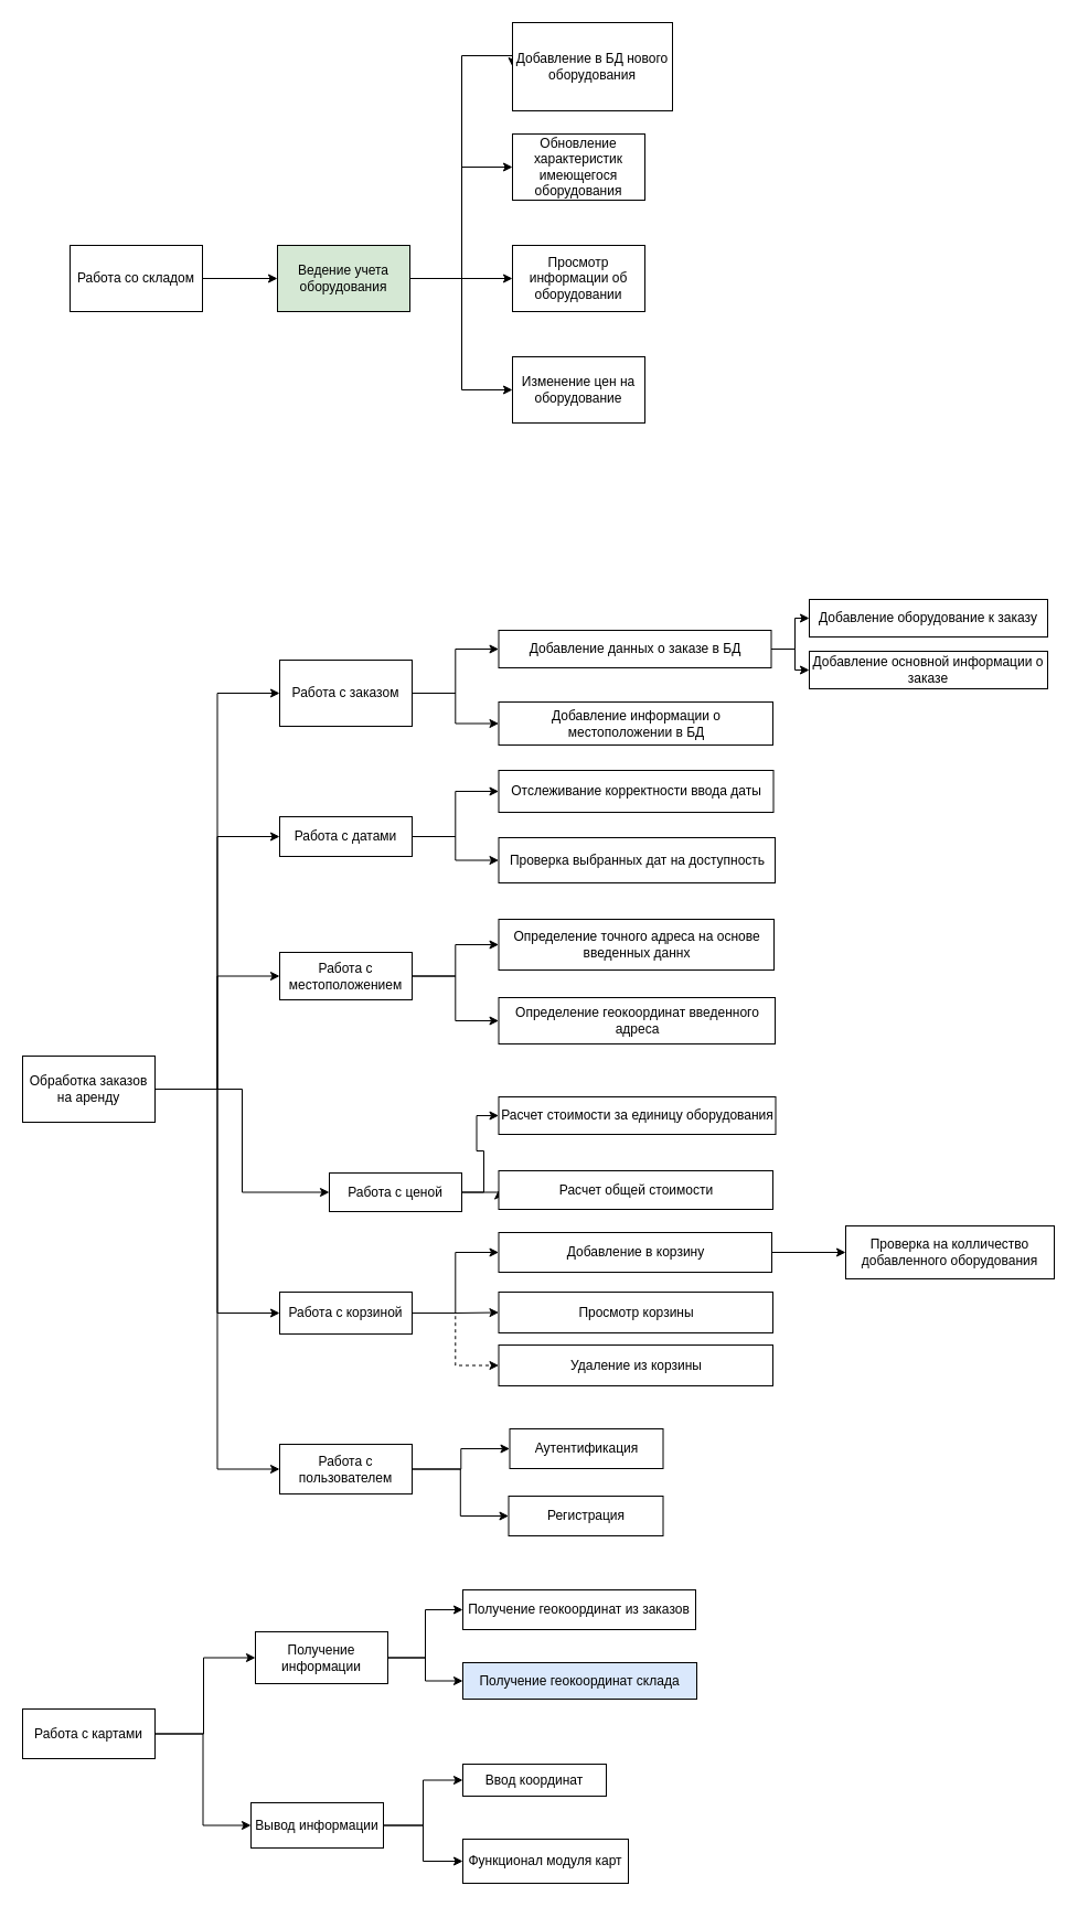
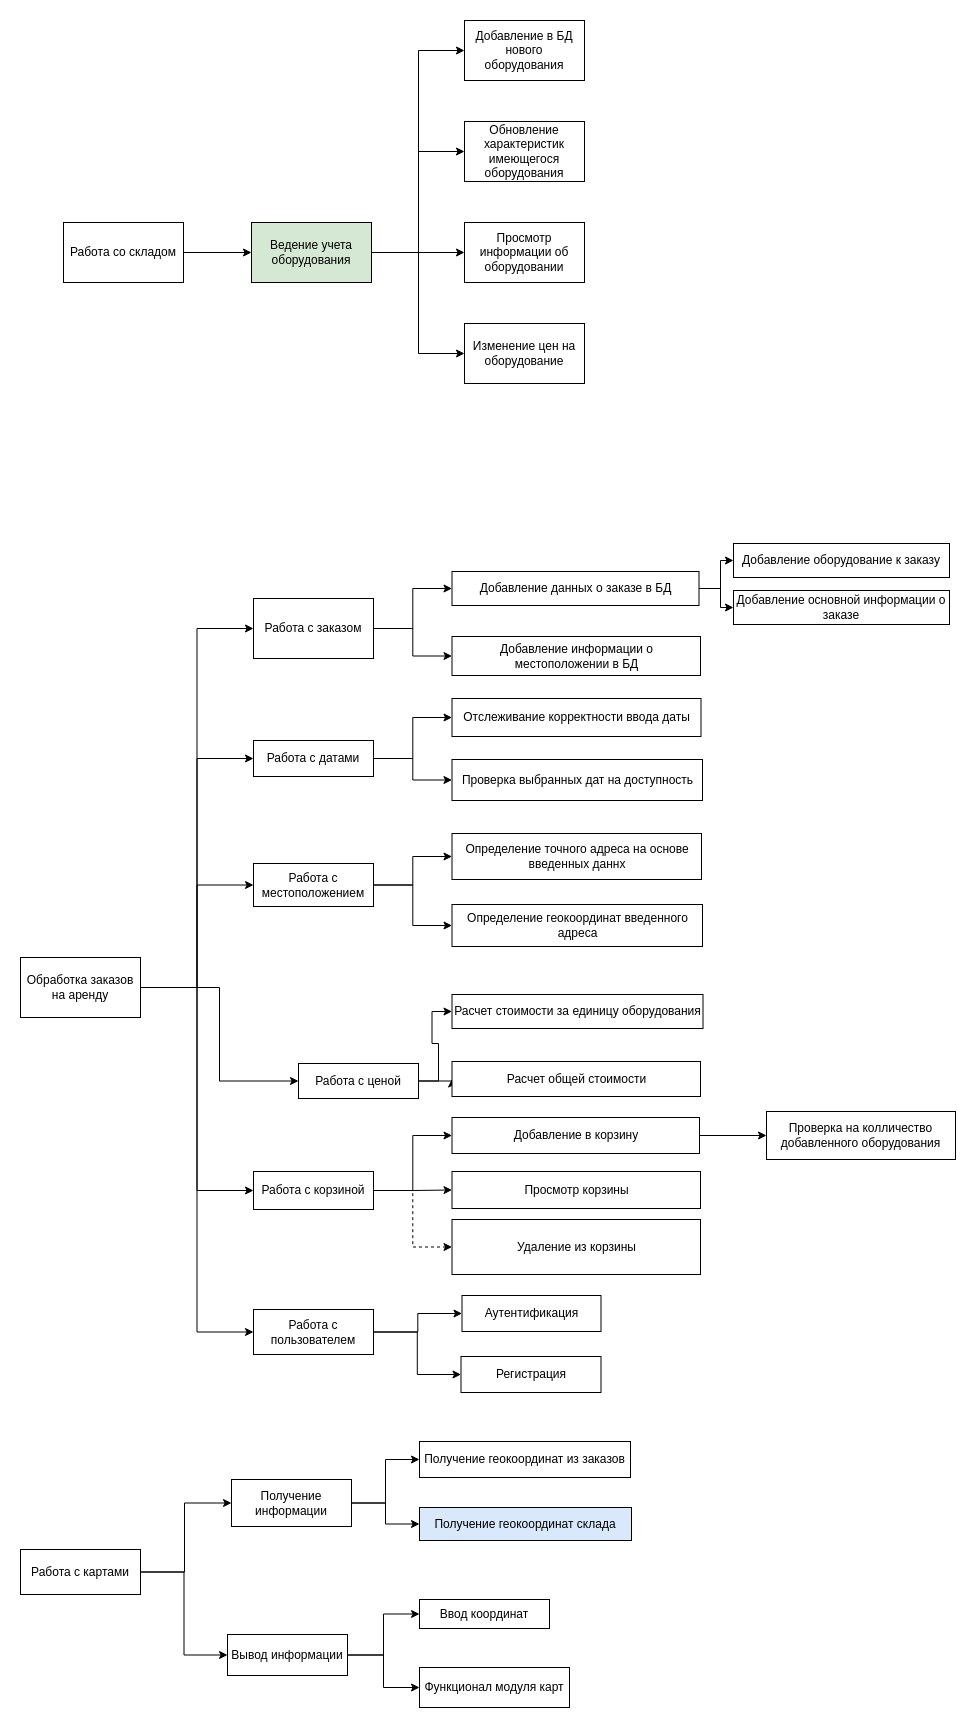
  <mxCell id="0" />
  <mxCell id="1" parent="0" />
  <mxCell id="2" style="edgeStyle=orthogonalEdgeStyle;rounded=0;orthogonalLoop=1;jettySize=auto;html=1;exitX=1;exitY=0.5;exitDx=0;exitDy=0;entryX=0;entryY=0.5;entryDx=0;entryDy=0;" edge="1" parent="1" source="3" target="8"><mxGeometry relative="1" as="geometry" /></mxCell>
  <mxCell id="3" value="Работа со складом" style="rounded=0;whiteSpace=wrap;html=1;" vertex="1" parent="1"><mxGeometry x="63" y="222" width="120" height="60" as="geometry" /></mxCell>
  <mxCell id="4" style="edgeStyle=orthogonalEdgeStyle;rounded=0;orthogonalLoop=1;jettySize=auto;html=1;exitX=1;exitY=0.5;exitDx=0;exitDy=0;entryX=0;entryY=0.5;entryDx=0;entryDy=0;" edge="1" parent="1" source="8" target="9"><mxGeometry relative="1" as="geometry"><Array as="points"><mxPoint x="418" y="252" /><mxPoint x="418" y="50" /></Array></mxGeometry></mxCell>
  <mxCell id="5" style="edgeStyle=orthogonalEdgeStyle;rounded=0;orthogonalLoop=1;jettySize=auto;html=1;exitX=1;exitY=0.5;exitDx=0;exitDy=0;entryX=0;entryY=0.5;entryDx=0;entryDy=0;" edge="1" parent="1" source="8" target="10"><mxGeometry relative="1" as="geometry"><Array as="points"><mxPoint x="418" y="252" /><mxPoint x="418" y="151" /></Array></mxGeometry></mxCell>
  <mxCell id="6" style="edgeStyle=orthogonalEdgeStyle;rounded=0;orthogonalLoop=1;jettySize=auto;html=1;exitX=1;exitY=0.5;exitDx=0;exitDy=0;entryX=0;entryY=0.5;entryDx=0;entryDy=0;" edge="1" parent="1" source="8" target="11"><mxGeometry relative="1" as="geometry"><Array as="points"><mxPoint x="418" y="252" /><mxPoint x="418" y="353" /></Array></mxGeometry></mxCell>
  <mxCell id="7" style="edgeStyle=orthogonalEdgeStyle;rounded=0;orthogonalLoop=1;jettySize=auto;html=1;exitX=1;exitY=0.5;exitDx=0;exitDy=0;entryX=0;entryY=0.5;entryDx=0;entryDy=0;" edge="1" parent="1" source="8" target="12"><mxGeometry relative="1" as="geometry" /></mxCell>
  <mxCell id="8" value="Ведение учета оборудования" style="rounded=0;whiteSpace=wrap;html=1;fillColor=#d5e8d4;" vertex="1" parent="1"><mxGeometry x="251" y="222" width="120" height="60" as="geometry" /></mxCell>
- <mxCell id="9" value="Добавление в БД нового оборудования" style="rounded=0;whiteSpace=wrap;html=1;" vertex="1" parent="1"><mxGeometry x="464" y="20" width="145" height="80" as="geometry" /></mxCell>
+ <mxCell id="9" value="Добавление в БД нового оборудования" style="rounded=0;whiteSpace=wrap;html=1;" vertex="1" parent="1"><mxGeometry x="464" y="20" width="120" height="60" as="geometry" /></mxCell>
  <mxCell id="10" value="Обновление характеристик имеющегося оборудования" style="rounded=0;whiteSpace=wrap;html=1;" vertex="1" parent="1"><mxGeometry x="464" y="121" width="120" height="60" as="geometry" /></mxCell>
  <mxCell id="11" value="Изменение цен на оборудование" style="rounded=0;whiteSpace=wrap;html=1;" vertex="1" parent="1"><mxGeometry x="464" y="323" width="120" height="60" as="geometry" /></mxCell>
  <mxCell id="12" value="Просмотр информации об оборудовании" style="rounded=0;whiteSpace=wrap;html=1;" vertex="1" parent="1"><mxGeometry x="464" y="222" width="120" height="60" as="geometry" /></mxCell>
  <mxCell id="13" style="edgeStyle=orthogonalEdgeStyle;rounded=0;orthogonalLoop=1;jettySize=auto;html=1;exitX=1;exitY=0.5;exitDx=0;exitDy=0;entryX=0;entryY=0.5;entryDx=0;entryDy=0;" edge="1" parent="1" source="19" target="22"><mxGeometry relative="1" as="geometry" /></mxCell>
  <mxCell id="14" style="edgeStyle=orthogonalEdgeStyle;rounded=0;orthogonalLoop=1;jettySize=auto;html=1;exitX=1;exitY=0.5;exitDx=0;exitDy=0;entryX=0;entryY=0.5;entryDx=0;entryDy=0;" edge="1" parent="1" source="19" target="25"><mxGeometry relative="1" as="geometry" /></mxCell>
  <mxCell id="15" style="edgeStyle=orthogonalEdgeStyle;rounded=0;orthogonalLoop=1;jettySize=auto;html=1;exitX=1;exitY=0.5;exitDx=0;exitDy=0;entryX=0;entryY=0.5;entryDx=0;entryDy=0;" edge="1" parent="1" source="19" target="28"><mxGeometry relative="1" as="geometry" /></mxCell>
  <mxCell id="16" style="edgeStyle=orthogonalEdgeStyle;rounded=0;orthogonalLoop=1;jettySize=auto;html=1;exitX=1;exitY=0.5;exitDx=0;exitDy=0;entryX=0;entryY=0.5;entryDx=0;entryDy=0;" edge="1" parent="1" source="19" target="43"><mxGeometry relative="1" as="geometry" /></mxCell>
  <mxCell id="17" style="edgeStyle=orthogonalEdgeStyle;rounded=0;orthogonalLoop=1;jettySize=auto;html=1;exitX=1;exitY=0.5;exitDx=0;exitDy=0;entryX=0;entryY=0.5;entryDx=0;entryDy=0;" edge="1" parent="1" source="19" target="37"><mxGeometry relative="1" as="geometry" /></mxCell>
  <mxCell id="18" style="edgeStyle=orthogonalEdgeStyle;rounded=0;orthogonalLoop=1;jettySize=auto;html=1;exitX=1;exitY=0.5;exitDx=0;exitDy=0;entryX=0;entryY=0.5;entryDx=0;entryDy=0;" edge="1" parent="1" source="19" target="51"><mxGeometry relative="1" as="geometry" /></mxCell>
  <mxCell id="19" value="Обработка заказов на аренду" style="rounded=0;whiteSpace=wrap;html=1;" vertex="1" parent="1"><mxGeometry x="20" y="957" width="120" height="60" as="geometry" /></mxCell>
  <mxCell id="20" style="edgeStyle=orthogonalEdgeStyle;rounded=0;orthogonalLoop=1;jettySize=auto;html=1;exitX=1;exitY=0.5;exitDx=0;exitDy=0;entryX=0;entryY=0.5;entryDx=0;entryDy=0;" edge="1" parent="1" source="22" target="29"><mxGeometry relative="1" as="geometry" /></mxCell>
  <mxCell id="21" style="edgeStyle=orthogonalEdgeStyle;rounded=0;orthogonalLoop=1;jettySize=auto;html=1;exitX=1;exitY=0.5;exitDx=0;exitDy=0;entryX=0;entryY=0.5;entryDx=0;entryDy=0;" edge="1" parent="1" source="22" target="30"><mxGeometry relative="1" as="geometry" /></mxCell>
  <mxCell id="22" value="Работа с датами" style="rounded=0;whiteSpace=wrap;html=1;" vertex="1" parent="1"><mxGeometry x="253" y="740" width="120" height="36" as="geometry" /></mxCell>
  <mxCell id="23" style="edgeStyle=orthogonalEdgeStyle;rounded=0;orthogonalLoop=1;jettySize=auto;html=1;exitX=1;exitY=0.5;exitDx=0;exitDy=0;entryX=0;entryY=0.5;entryDx=0;entryDy=0;" edge="1" parent="1" source="25" target="31"><mxGeometry relative="1" as="geometry" /></mxCell>
  <mxCell id="24" style="edgeStyle=orthogonalEdgeStyle;rounded=0;orthogonalLoop=1;jettySize=auto;html=1;exitX=1;exitY=0.5;exitDx=0;exitDy=0;entryX=0;entryY=0.5;entryDx=0;entryDy=0;" edge="1" parent="1" source="25" target="32"><mxGeometry relative="1" as="geometry" /></mxCell>
  <mxCell id="25" value="Работа с местоположением" style="rounded=0;whiteSpace=wrap;html=1;" vertex="1" parent="1"><mxGeometry x="253" y="863" width="120" height="43" as="geometry" /></mxCell>
  <mxCell id="26" style="edgeStyle=orthogonalEdgeStyle;rounded=0;orthogonalLoop=1;jettySize=auto;html=1;exitX=1;exitY=0.5;exitDx=0;exitDy=0;entryX=0;entryY=0.5;entryDx=0;entryDy=0;" edge="1" parent="1" source="28" target="33"><mxGeometry relative="1" as="geometry" /></mxCell>
  <mxCell id="27" style="edgeStyle=orthogonalEdgeStyle;rounded=0;orthogonalLoop=1;jettySize=auto;html=1;exitX=1;exitY=0.5;exitDx=0;exitDy=0;entryX=0;entryY=0.5;entryDx=0;entryDy=0;" edge="1" parent="1" source="28" target="34"><mxGeometry relative="1" as="geometry" /></mxCell>
  <mxCell id="28" value="Работа с ценой" style="rounded=0;whiteSpace=wrap;html=1;" vertex="1" parent="1"><mxGeometry x="298" y="1063" width="120" height="35" as="geometry" /></mxCell>
  <mxCell id="29" value="Отслеживание корректности ввода даты" style="rounded=0;whiteSpace=wrap;html=1;" vertex="1" parent="1"><mxGeometry x="451.5" y="698" width="249" height="38" as="geometry" /></mxCell>
  <mxCell id="30" value="Проверка выбранных дат на доступность" style="rounded=0;whiteSpace=wrap;html=1;" vertex="1" parent="1"><mxGeometry x="451.5" y="759" width="250.5" height="41" as="geometry" /></mxCell>
  <mxCell id="31" value="Определение точного адреса на основе введенных даннх" style="rounded=0;whiteSpace=wrap;html=1;" vertex="1" parent="1"><mxGeometry x="451.5" y="833" width="249.5" height="46" as="geometry" /></mxCell>
  <mxCell id="32" value="Определение геокоординат введенного адреса" style="rounded=0;whiteSpace=wrap;html=1;" vertex="1" parent="1"><mxGeometry x="451.5" y="904" width="250.5" height="42" as="geometry" /></mxCell>
  <mxCell id="33" value="Расчет стоимости за единицу оборудования" style="rounded=0;whiteSpace=wrap;html=1;" vertex="1" parent="1"><mxGeometry x="451.5" y="994" width="251" height="34" as="geometry" /></mxCell>
  <mxCell id="34" value="Расчет общей стоимости" style="rounded=0;whiteSpace=wrap;html=1;" vertex="1" parent="1"><mxGeometry x="451.5" y="1061" width="248.5" height="35" as="geometry" /></mxCell>
  <mxCell id="35" style="edgeStyle=orthogonalEdgeStyle;rounded=0;orthogonalLoop=1;jettySize=auto;html=1;exitX=1;exitY=0.5;exitDx=0;exitDy=0;entryX=0;entryY=0.5;entryDx=0;entryDy=0;" edge="1" parent="1" source="37" target="38"><mxGeometry relative="1" as="geometry" /></mxCell>
  <mxCell id="36" style="edgeStyle=orthogonalEdgeStyle;rounded=0;orthogonalLoop=1;jettySize=auto;html=1;exitX=1;exitY=0.5;exitDx=0;exitDy=0;entryX=0;entryY=0.5;entryDx=0;entryDy=0;" edge="1" parent="1" source="37" target="39"><mxGeometry relative="1" as="geometry" /></mxCell>
  <mxCell id="37" value="Работа с пользователем" style="rounded=0;whiteSpace=wrap;html=1;" vertex="1" parent="1"><mxGeometry x="253" y="1309" width="120" height="45" as="geometry" /></mxCell>
  <mxCell id="38" value="&lt;span class=&quot;ILfuVd&quot;&gt;&lt;span class=&quot;hgKElc&quot;&gt;Аутентификация&lt;/span&gt;&lt;/span&gt;" style="rounded=0;whiteSpace=wrap;html=1;" vertex="1" parent="1"><mxGeometry x="461.5" y="1295" width="139" height="36" as="geometry" /></mxCell>
  <mxCell id="39" value="Регистрация" style="rounded=0;whiteSpace=wrap;html=1;" vertex="1" parent="1"><mxGeometry x="460.5" y="1356" width="140" height="36" as="geometry" /></mxCell>
  <mxCell id="40" style="edgeStyle=orthogonalEdgeStyle;rounded=0;orthogonalLoop=1;jettySize=auto;html=1;exitX=1;exitY=0.5;exitDx=0;exitDy=0;entryX=0;entryY=0.5;entryDx=0;entryDy=0;" edge="1" parent="1" source="43" target="45"><mxGeometry relative="1" as="geometry" /></mxCell>
  <mxCell id="41" style="edgeStyle=orthogonalEdgeStyle;rounded=0;orthogonalLoop=1;jettySize=auto;html=1;exitX=1;exitY=0.5;exitDx=0;exitDy=0;entryX=0;entryY=0.5;entryDx=0;entryDy=0;" edge="1" parent="1" source="43" target="47"><mxGeometry relative="1" as="geometry" /></mxCell>
  <mxCell id="42" style="edgeStyle=orthogonalEdgeStyle;rounded=0;orthogonalLoop=1;jettySize=auto;html=1;exitX=1;exitY=0.5;exitDx=0;exitDy=0;entryX=0;entryY=0.5;entryDx=0;entryDy=0;dashed=1;" edge="1" parent="1" source="43" target="48"><mxGeometry relative="1" as="geometry" /></mxCell>
  <mxCell id="43" value="Работа с корзиной" style="rounded=0;whiteSpace=wrap;html=1;" vertex="1" parent="1"><mxGeometry x="253" y="1171" width="120" height="38" as="geometry" /></mxCell>
  <mxCell id="44" style="edgeStyle=orthogonalEdgeStyle;rounded=0;orthogonalLoop=1;jettySize=auto;html=1;exitX=1;exitY=0.5;exitDx=0;exitDy=0;entryX=0;entryY=0.5;entryDx=0;entryDy=0;" edge="1" parent="1" source="45" target="46"><mxGeometry relative="1" as="geometry" /></mxCell>
  <mxCell id="45" value="Добавление в корзину" style="rounded=0;whiteSpace=wrap;html=1;" vertex="1" parent="1"><mxGeometry x="451.5" y="1117" width="247.5" height="36" as="geometry" /></mxCell>
  <mxCell id="46" value="Проверка на колличество добавленного оборудования" style="rounded=0;whiteSpace=wrap;html=1;" vertex="1" parent="1"><mxGeometry x="766" y="1111" width="189" height="48" as="geometry" /></mxCell>
  <mxCell id="47" value="Просмотр корзины" style="rounded=0;whiteSpace=wrap;html=1;" vertex="1" parent="1"><mxGeometry x="451.5" y="1171" width="248.5" height="37" as="geometry" /></mxCell>
- <mxCell id="48" value="Удаление из корзины" style="rounded=0;whiteSpace=wrap;html=1;" vertex="1" parent="1"><mxGeometry x="451.5" y="1219" width="248.5" height="37" as="geometry" /></mxCell>
+ <mxCell id="48" value="Удаление из корзины" style="rounded=0;whiteSpace=wrap;html=1;" vertex="1" parent="1"><mxGeometry x="451.5" y="1219" width="248.5" height="55" as="geometry" /></mxCell>
  <mxCell id="49" style="edgeStyle=orthogonalEdgeStyle;rounded=0;orthogonalLoop=1;jettySize=auto;html=1;exitX=1;exitY=0.5;exitDx=0;exitDy=0;entryX=0;entryY=0.5;entryDx=0;entryDy=0;" edge="1" parent="1" source="51" target="55"><mxGeometry relative="1" as="geometry" /></mxCell>
  <mxCell id="50" style="edgeStyle=orthogonalEdgeStyle;rounded=0;orthogonalLoop=1;jettySize=auto;html=1;exitX=1;exitY=0.5;exitDx=0;exitDy=0;entryX=0;entryY=0.5;entryDx=0;entryDy=0;" edge="1" parent="1" source="51" target="54"><mxGeometry relative="1" as="geometry" /></mxCell>
  <mxCell id="51" value="Работа с заказом" style="rounded=0;whiteSpace=wrap;html=1;" vertex="1" parent="1"><mxGeometry x="253" y="598" width="120" height="60" as="geometry" /></mxCell>
  <mxCell id="52" style="edgeStyle=orthogonalEdgeStyle;rounded=0;orthogonalLoop=1;jettySize=auto;html=1;exitX=1;exitY=0.5;exitDx=0;exitDy=0;entryX=0;entryY=0.5;entryDx=0;entryDy=0;" edge="1" parent="1" source="54" target="56"><mxGeometry relative="1" as="geometry"><Array as="points"><mxPoint x="720" y="588" /><mxPoint x="720" y="560" /></Array></mxGeometry></mxCell>
  <mxCell id="53" style="edgeStyle=orthogonalEdgeStyle;rounded=0;orthogonalLoop=1;jettySize=auto;html=1;exitX=1;exitY=0.5;exitDx=0;exitDy=0;entryX=0;entryY=0.5;entryDx=0;entryDy=0;" edge="1" parent="1" source="54" target="57"><mxGeometry relative="1" as="geometry"><Array as="points"><mxPoint x="720" y="588" /><mxPoint x="720" y="607" /></Array></mxGeometry></mxCell>
  <mxCell id="54" value="Добавление данных о заказе в БД" style="rounded=0;whiteSpace=wrap;html=1;" vertex="1" parent="1"><mxGeometry x="451.5" y="571" width="247" height="34" as="geometry" /></mxCell>
  <mxCell id="55" value="Добавление информации о местоположении в БД" style="rounded=0;whiteSpace=wrap;html=1;" vertex="1" parent="1"><mxGeometry x="451.5" y="636" width="248.5" height="39" as="geometry" /></mxCell>
  <mxCell id="56" value="Добавление оборудование к заказу" style="rounded=0;whiteSpace=wrap;html=1;" vertex="1" parent="1"><mxGeometry x="733" y="543" width="216" height="34" as="geometry" /></mxCell>
  <mxCell id="57" value="Добавление основной информации о заказе" style="rounded=0;whiteSpace=wrap;html=1;" vertex="1" parent="1"><mxGeometry x="733" y="590" width="216" height="34" as="geometry" /></mxCell>
  <mxCell id="58" style="edgeStyle=orthogonalEdgeStyle;rounded=0;orthogonalLoop=1;jettySize=auto;html=1;exitX=1;exitY=0.5;exitDx=0;exitDy=0;entryX=0;entryY=0.5;entryDx=0;entryDy=0;" edge="1" parent="1" source="60" target="63"><mxGeometry relative="1" as="geometry"><Array as="points"><mxPoint x="184" y="1572" /><mxPoint x="184" y="1503" /></Array></mxGeometry></mxCell>
  <mxCell id="59" style="edgeStyle=orthogonalEdgeStyle;rounded=0;orthogonalLoop=1;jettySize=auto;html=1;exitX=1;exitY=0.5;exitDx=0;exitDy=0;entryX=0;entryY=0.5;entryDx=0;entryDy=0;" edge="1" parent="1" source="60" target="66"><mxGeometry relative="1" as="geometry" /></mxCell>
  <mxCell id="60" value="Работа с картами" style="rounded=0;whiteSpace=wrap;html=1;" vertex="1" parent="1"><mxGeometry x="20" y="1549" width="120" height="45" as="geometry" /></mxCell>
  <mxCell id="61" style="edgeStyle=orthogonalEdgeStyle;rounded=0;orthogonalLoop=1;jettySize=auto;html=1;exitX=1;exitY=0.5;exitDx=0;exitDy=0;entryX=0;entryY=0.5;entryDx=0;entryDy=0;" edge="1" parent="1" source="63" target="67"><mxGeometry relative="1" as="geometry" /></mxCell>
  <mxCell id="62" style="edgeStyle=orthogonalEdgeStyle;rounded=0;orthogonalLoop=1;jettySize=auto;html=1;exitX=1;exitY=0.5;exitDx=0;exitDy=0;entryX=0;entryY=0.5;entryDx=0;entryDy=0;" edge="1" parent="1" source="63" target="68"><mxGeometry relative="1" as="geometry" /></mxCell>
  <mxCell id="63" value="Получение информации" style="rounded=0;whiteSpace=wrap;html=1;" vertex="1" parent="1"><mxGeometry x="231" y="1479" width="120" height="47" as="geometry" /></mxCell>
  <mxCell id="64" style="edgeStyle=orthogonalEdgeStyle;rounded=0;orthogonalLoop=1;jettySize=auto;html=1;exitX=1;exitY=0.5;exitDx=0;exitDy=0;entryX=0;entryY=0.5;entryDx=0;entryDy=0;" edge="1" parent="1" source="66" target="69"><mxGeometry relative="1" as="geometry" /></mxCell>
  <mxCell id="65" style="edgeStyle=orthogonalEdgeStyle;rounded=0;orthogonalLoop=1;jettySize=auto;html=1;exitX=1;exitY=0.5;exitDx=0;exitDy=0;entryX=0;entryY=0.5;entryDx=0;entryDy=0;" edge="1" parent="1" source="66" target="70"><mxGeometry relative="1" as="geometry" /></mxCell>
  <mxCell id="66" value="Вывод информации" style="rounded=0;whiteSpace=wrap;html=1;" vertex="1" parent="1"><mxGeometry x="227" y="1634" width="120" height="41" as="geometry" /></mxCell>
  <mxCell id="67" value="Получение геокоординат из заказов" style="rounded=0;whiteSpace=wrap;html=1;" vertex="1" parent="1"><mxGeometry x="419" y="1441" width="211" height="36" as="geometry" /></mxCell>
  <mxCell id="68" value="Получение геокоординат склада" style="rounded=0;whiteSpace=wrap;html=1;fillColor=#dae8fc;" vertex="1" parent="1"><mxGeometry x="419" y="1507" width="212" height="33" as="geometry" /></mxCell>
  <mxCell id="69" value="Ввод координат" style="rounded=0;whiteSpace=wrap;html=1;" vertex="1" parent="1"><mxGeometry x="419" y="1599" width="130" height="29" as="geometry" /></mxCell>
  <mxCell id="70" value="Функционал модуля карт" style="rounded=0;whiteSpace=wrap;html=1;" vertex="1" parent="1"><mxGeometry x="419" y="1667" width="150" height="40" as="geometry" /></mxCell>
